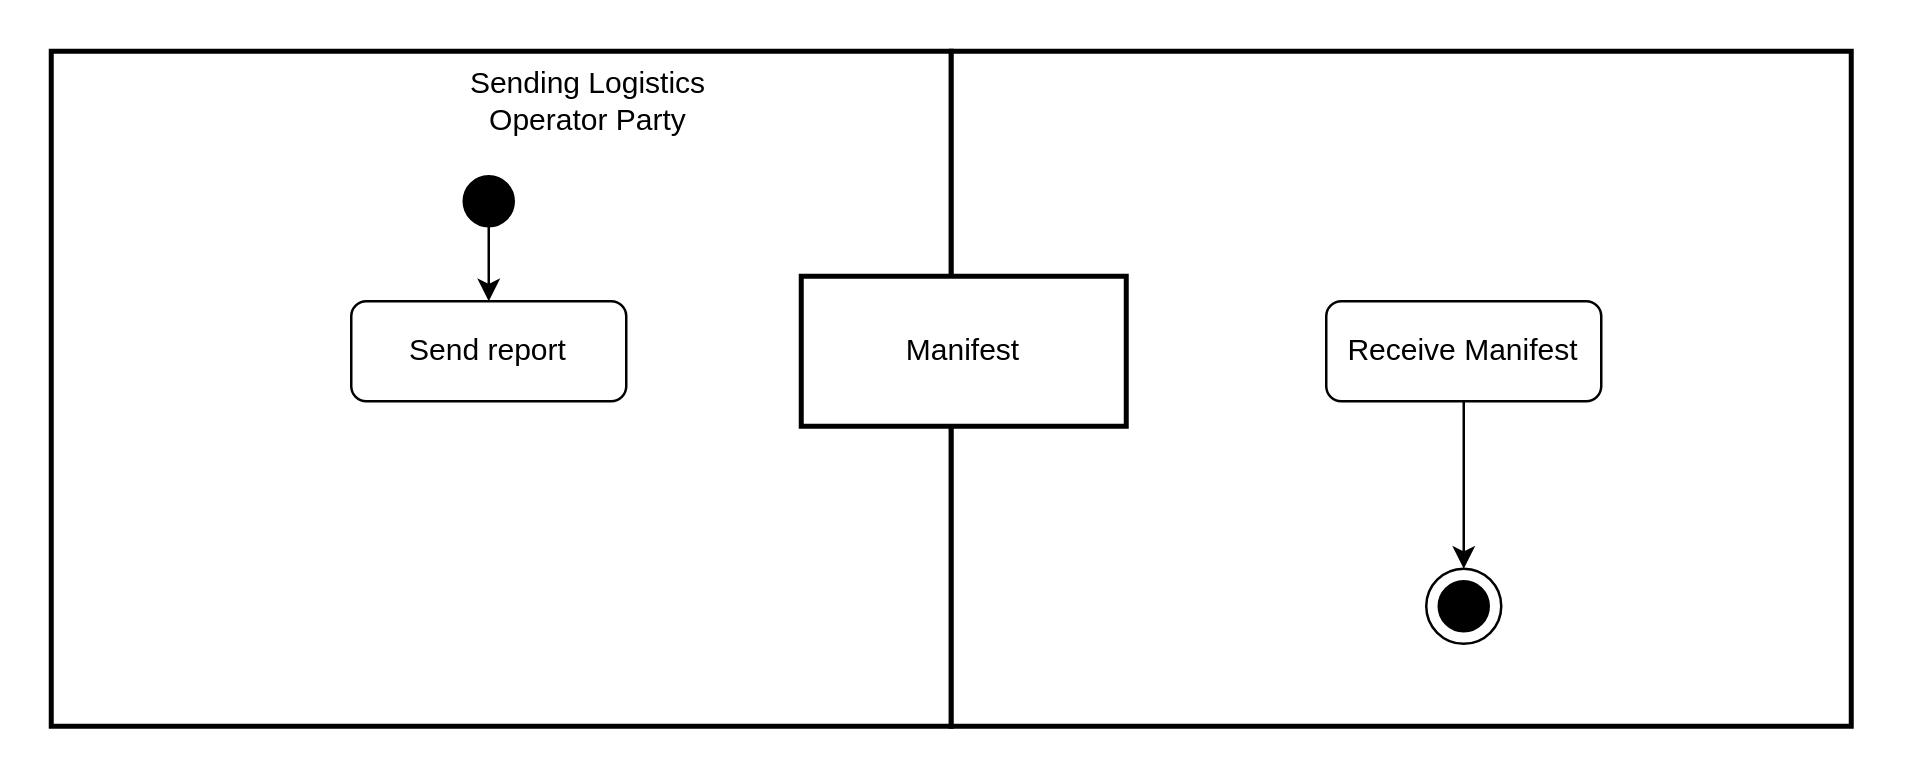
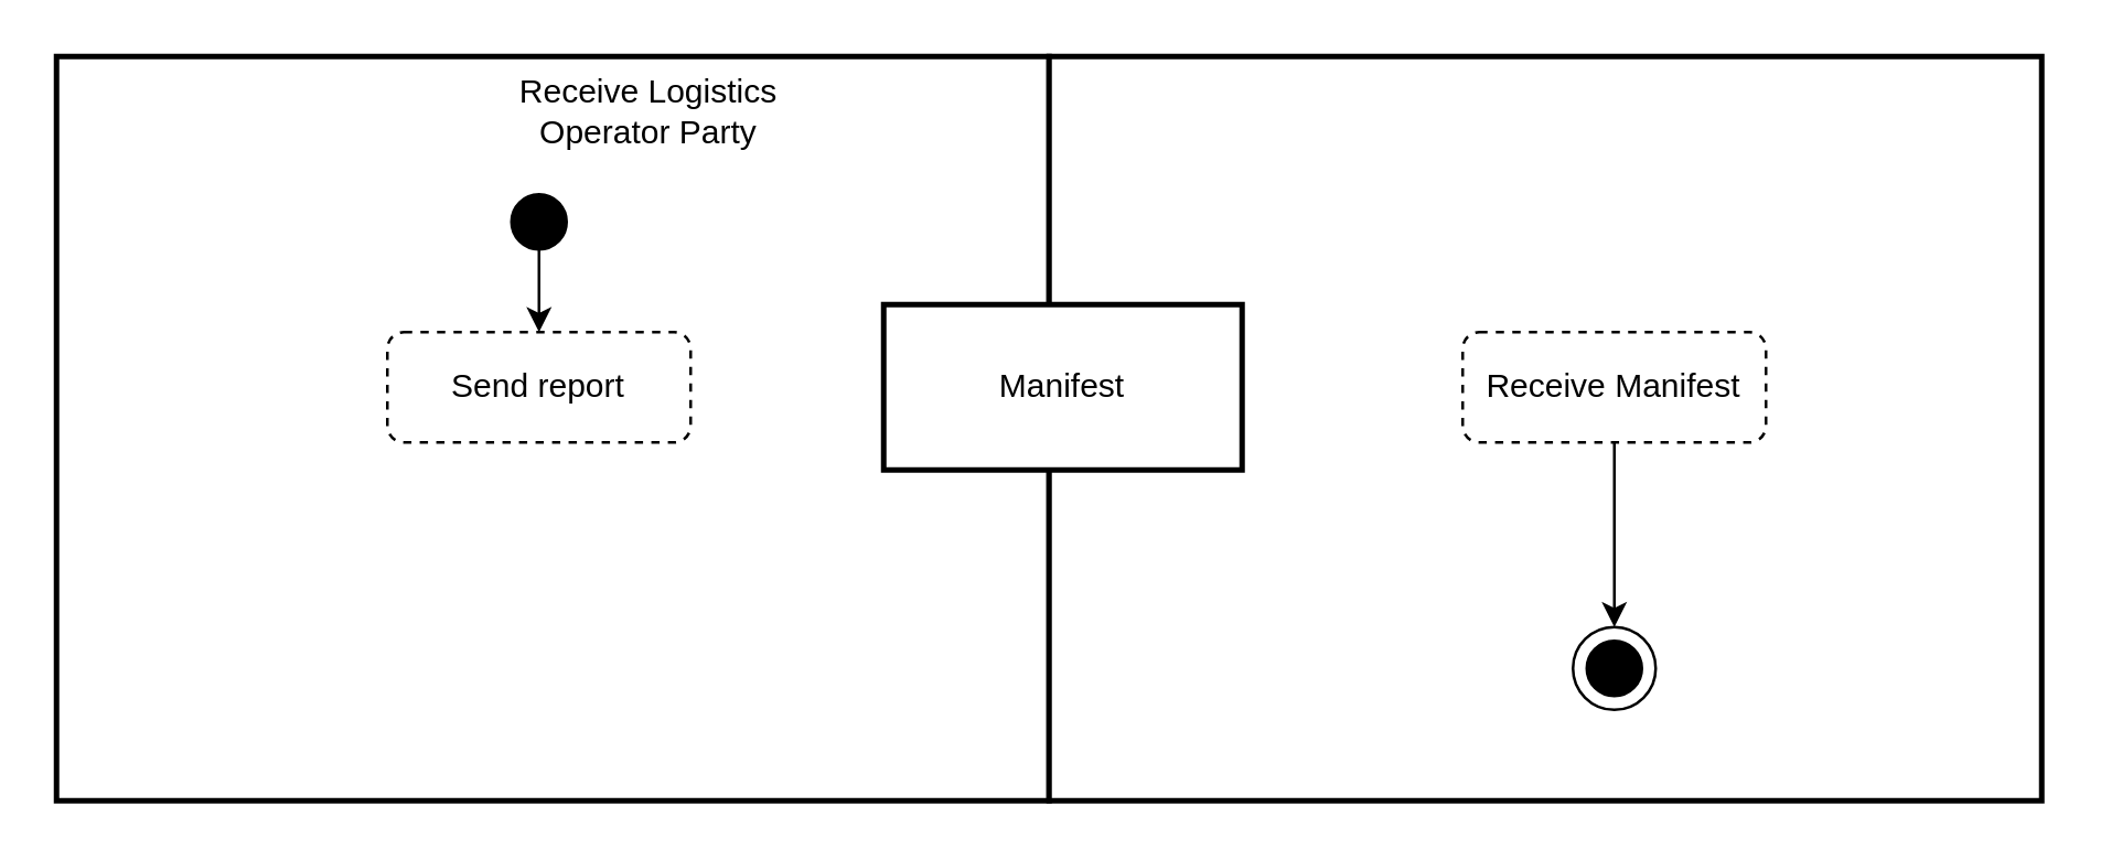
  <mxCell id="0" />
  <mxCell id="1" parent="0" />
  <mxCell id="2" value="1" style="rounded=0;whiteSpace=wrap;html=1;strokeWidth=2;" parent="1" vertex="1"><mxGeometry x="20" y="20" width="360" height="270" as="geometry" /></mxCell>
  <mxCell id="3" value="" style="rounded=0;whiteSpace=wrap;html=1;strokeWidth=2;" parent="1" vertex="1"><mxGeometry x="380" y="20" width="360" height="270" as="geometry" /></mxCell>
  <mxCell id="4" value="" style="edgeStyle=orthogonalEdgeStyle;rounded=0;orthogonalLoop=1;jettySize=auto;html=1;entryX=0.5;entryY=0;entryDx=0;entryDy=0;" parent="1" source="5" target="7" edge="1"><mxGeometry relative="1" as="geometry"><mxPoint x="195" y="170" as="targetPoint" /></mxGeometry></mxCell>
  <mxCell id="5" value="" style="ellipse;whiteSpace=wrap;html=1;aspect=fixed;strokeWidth=1;fillColor=#000000;" parent="1" vertex="1"><mxGeometry x="185" y="70" width="20" height="20" as="geometry" /></mxCell>
- <mxCell id="6" value="Sending Logistics Operator Party" style="text;html=1;strokeColor=none;fillColor=none;align=center;verticalAlign=middle;whiteSpace=wrap;rounded=0;" parent="1" vertex="1"><mxGeometry x="170" y="30" width="130" height="20" as="geometry" /></mxCell>
- <mxCell id="7" value="Send report" style="rounded=1;whiteSpace=wrap;html=1;strokeWidth=1;fillColor=#FFFFFF;" parent="1" vertex="1"><mxGeometry x="140" y="120" width="110" height="40" as="geometry" /></mxCell>
+ <mxCell id="6" value="Receive Logistics Operator Party" style="text;html=1;strokeColor=none;fillColor=none;align=center;verticalAlign=middle;whiteSpace=wrap;rounded=0;" parent="1" vertex="1"><mxGeometry x="170" y="30" width="130" height="20" as="geometry" /></mxCell>
+ <mxCell id="7" value="Send report" style="rounded=1;whiteSpace=wrap;html=1;strokeWidth=1;fillColor=#FFFFFF;dashed=1;" parent="1" vertex="1"><mxGeometry x="140" y="120" width="110" height="40" as="geometry" /></mxCell>
  <mxCell id="8" value="Manifest" style="rounded=0;whiteSpace=wrap;html=1;strokeWidth=2;fillColor=#FFFFFF;" parent="1" vertex="1"><mxGeometry x="320" y="110" width="130" height="60" as="geometry" /></mxCell>
  <mxCell id="9" style="edgeStyle=orthogonalEdgeStyle;rounded=0;orthogonalLoop=1;jettySize=auto;html=1;entryX=0.5;entryY=0;entryDx=0;entryDy=0;" parent="1" source="10" target="11" edge="1"><mxGeometry relative="1" as="geometry" /></mxCell>
- <mxCell id="10" value="Receive Manifest" style="rounded=1;whiteSpace=wrap;html=1;strokeWidth=1;fillColor=#FFFFFF;" parent="1" vertex="1"><mxGeometry x="530" y="120" width="110" height="40" as="geometry" /></mxCell>
+ <mxCell id="10" value="Receive Manifest" style="rounded=1;whiteSpace=wrap;html=1;strokeWidth=1;fillColor=#FFFFFF;dashed=1;" parent="1" vertex="1"><mxGeometry x="530" y="120" width="110" height="40" as="geometry" /></mxCell>
  <mxCell id="11" value="" style="ellipse;whiteSpace=wrap;html=1;aspect=fixed;strokeWidth=1;fillColor=#FFFFFF;" parent="1" vertex="1"><mxGeometry x="570" y="227" width="30" height="30" as="geometry" /></mxCell>
  <mxCell id="12" value="" style="ellipse;whiteSpace=wrap;html=1;aspect=fixed;strokeWidth=1;fillColor=#000000;" parent="1" vertex="1"><mxGeometry x="575" y="232" width="20" height="20" as="geometry" /></mxCell>
